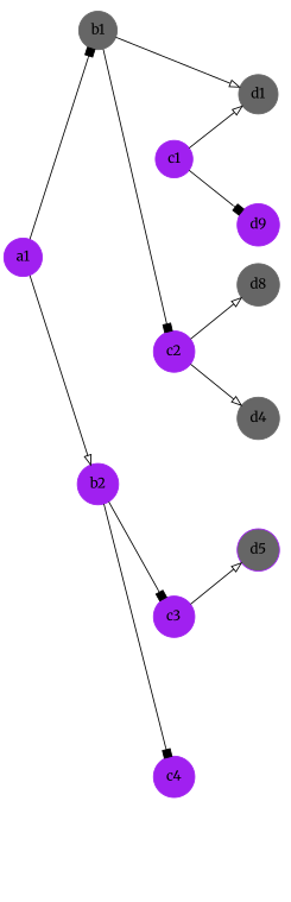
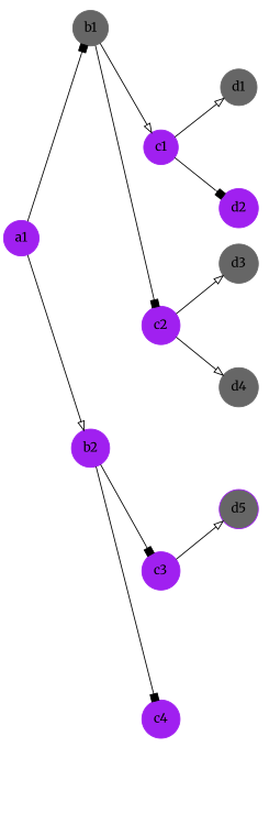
  digraph {
    fontname=Merriweather
    rankdir=LR
    node [fontname=Merriweather shape=circle style=filled]
    edge [fontname=Merriweather]
    c12 [style=invis width=.1]
    c34 [style=invis width=.1]
    d1 [color=gray40]
    d12 [style=invis width=.1]
-   d2 [color=purple label=d9]
-   d3 [color=gray40 label=d8]
+   d2 [color=purple]
+   d3 [color=gray40]
    d34 [style=invis width=.1]
    d4 [color=gray40]
    d5 [color=purple fillcolor=gray40]
    d56 [style=invis width=.1]
    d6 [style=invis]
    d7 [style=invis]
    d78 [style=invis width=.1]
    d8 [style=invis]
    a1 [color=purple]
    b1 [color=gray40]
    b2 [color=purple]
    c1 [color=purple]
    c2 [color=purple]
    c3 [color=purple]
    c4 [color=purple]
    subgraph sub_1 {
      rank=same
      c12
      c34
      d1
      d12
      d2
      d3
      d34
      d4
      d5
      d56
      d6
      d7
      d78
      d8
    }
    a1 -> b1 [arrowhead=box]
    a1 -> b2 [arrowhead=onormal]
    b1 -> c12 [style=invis weight=10]
-   b1 -> d1 [arrowhead=onormal]
+   b1 -> c1 [arrowhead=onormal]
    b1 -> c2 [arrowhead=box]
    b2 -> c34 [style=invis weight=10]
    b2 -> c3 [arrowhead=box]
    b2 -> c4 [arrowhead=box]
    c1 -> d1 [arrowhead=onormal]
    c1 -> d12 [style=invis weight=10]
    c1 -> d2 [arrowhead=box]
    c2 -> d3 [arrowhead=onormal]
    c2 -> d34 [style=invis weight=10]
    c2 -> d4 [arrowhead=onormal]
    c3 -> d5 [arrowhead=onormal]
    c3 -> d56 [style=invis weight=10]
    c3 -> d6 [style=invis]
    c4 -> d7 [style=invis]
    c4 -> d78 [style=invis]
    c4 -> d8 [style=invis]
  }
